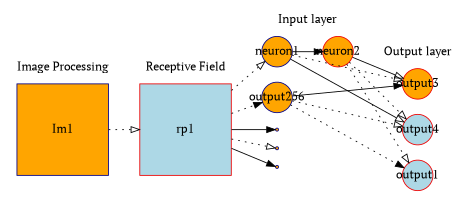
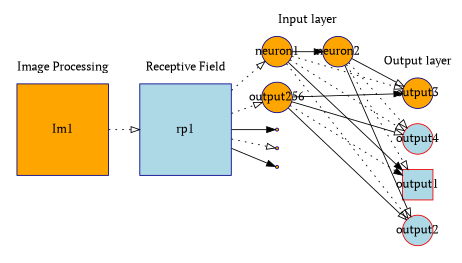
  digraph {
    fontname="PT Serif"
    rankdir=LR
    splines=line
    node [color=blue4 fillcolor=orange fixedsize=true fontname="PT Serif" shape=circle style="solid,filled"]
    edge [arrowhead=onormal fontname="PT Serif" style=dotted]
    Im1 [shape=square width=1.5]
-   rp1 [color=red2 fillcolor=lightblue shape=square width=1.5]
+   rp1 [fillcolor=lightblue shape=square width=1.5]
    n3 [label=neuron1]
-   n4 [color=red2 label=neuron2]
+   n4 [label=neuron2]
    n5 [label=output256]
    p1 [shape=point]
    p2 [shape=point]
    p3 [shape=point]
-   n9 [color=red2 fillcolor=lightblue label=output1]
-   n11 [color=red2 label=output3]
+   n9 [color=red2 fillcolor=lightblue label=output1 shape=square]
+   n10 [color=red2 fillcolor=lightblue label=output2]
+   n11 [label=output3]
    n12 [color=red2 fillcolor=lightblue label=output4]
    subgraph cluster_1 {
      color=white
      label="Image Processing"
      Im1
    }
    subgraph cluster_2 {
      color=white
      label="Receptive Field"
      rp1
    }
    subgraph cluster_3 {
      color=white
      label="Input layer"
      n3
      n4
      n5
      p1
      p2
      p3
    }
    subgraph cluster_4 {
      color=white
      label="Output layer"
      n9
+     n10
      n11
      n12
    }
    Im1 -> rp1
    rp1 -> n3
-   rp1 -> n5 [arrowhead=normal]
+   rp1 -> n5
    rp1 -> p1 [arrowhead=normal style=solid]
    rp1 -> p2
    rp1 -> p3 [arrowhead=normal style=solid]
    n3 -> n4 [arrowhead=normal style=solid]
+   n3 -> n9 [arrowhead=normal style=solid]
+   n3 -> n10
    n3 -> n11
-   n3 -> n12 [style=solid]
+   n3 -> n12
    n4 -> n9
+   n4 -> n10 [style=solid]
    n4 -> n11 [style=solid]
    n4 -> n12
    n5 -> n9 [arrowhead=normal]
+   n5 -> n10 [style=solid]
    n5 -> n11 [arrowhead=normal style=solid]
-   n5 -> n12
+   n5 -> n12 [style=solid]
  }
